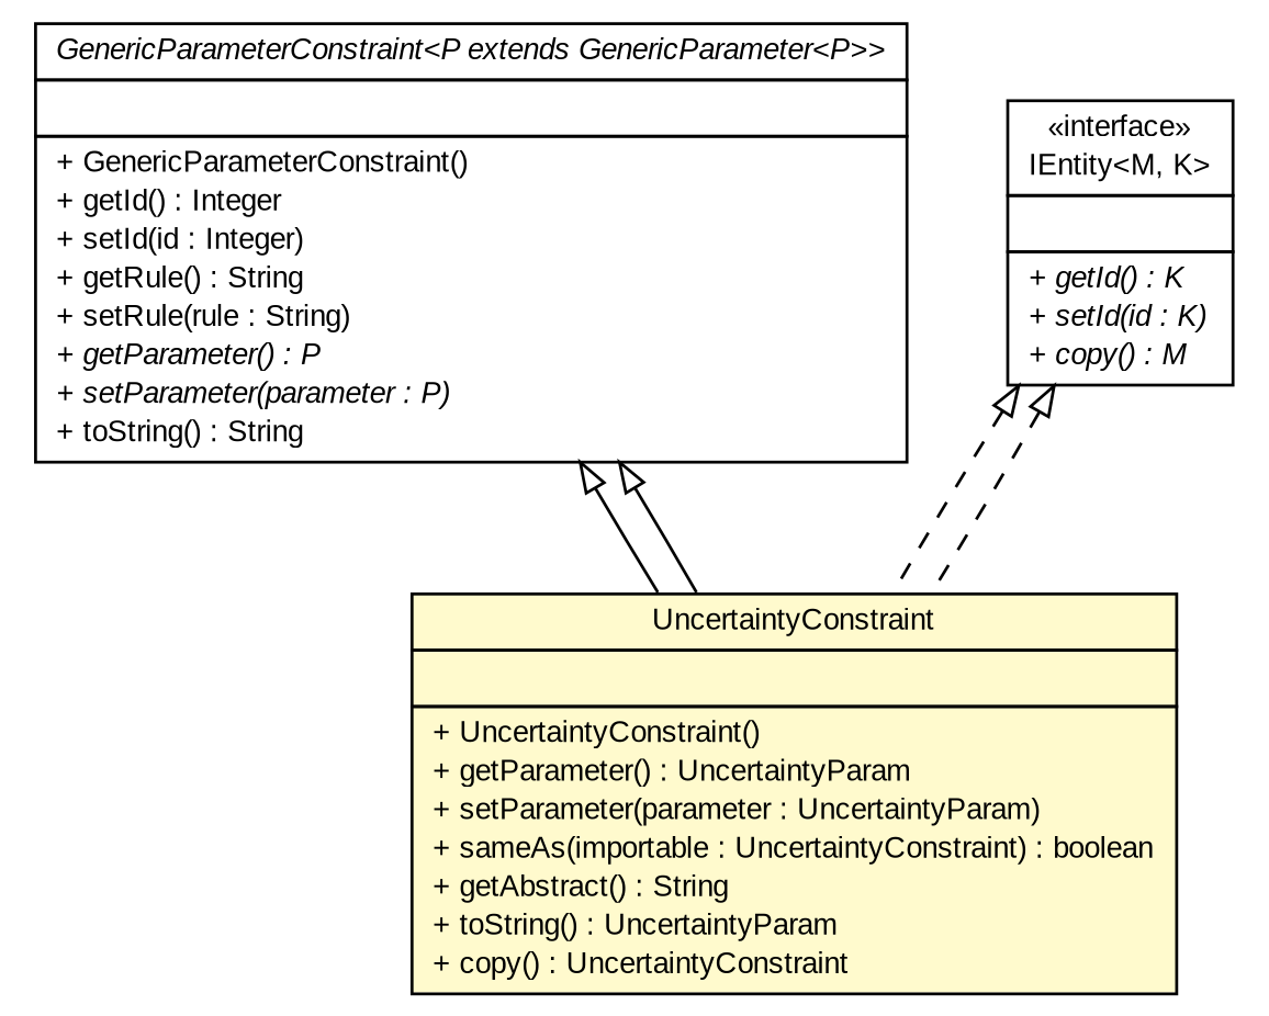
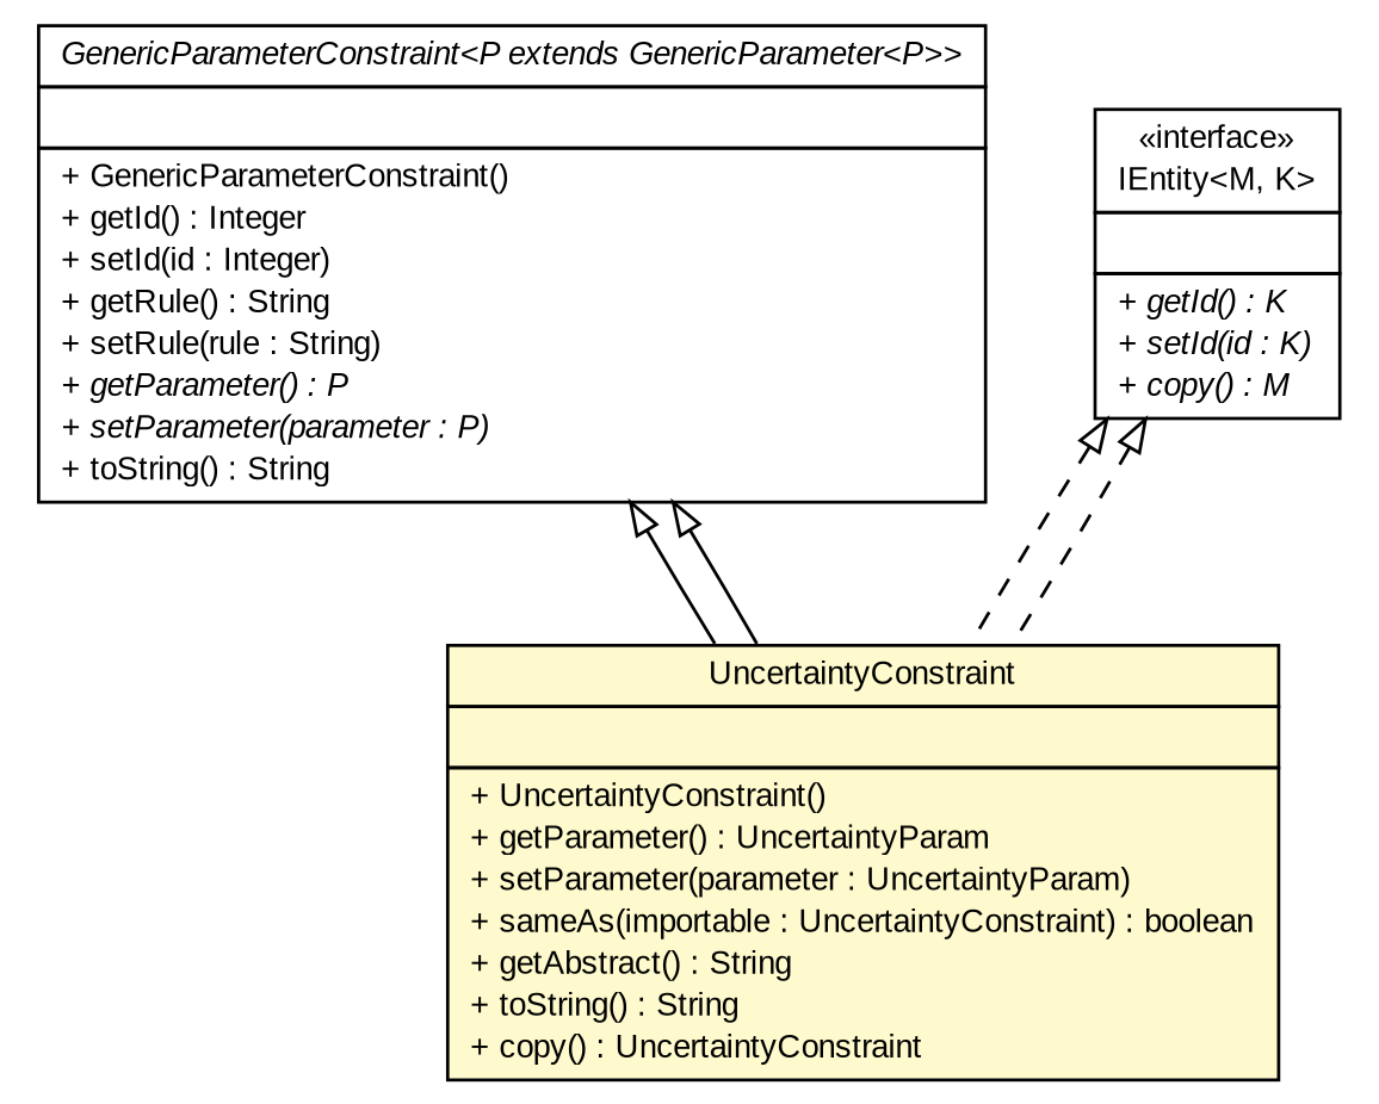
  digraph {
    nodesep=0.25
    ranksep=0.5
    node [fontcolor=black fontname=arial fontsize=10.0 shape=plaintext]
    edge [arrowtail=empty dir=back fontname=arial fontsize=10 headport=p labelfontname=arial labelfontsize=10 tailport=p]
    n1 [label=<<table title="gov.sandia.cf.model.GenericParameterConstraint" border="0" cellborder="1" cellspacing="0" cellpadding="2" port="p" href="./GenericParameterConstraint.html"> 		<tr><td><table border="0" cellspacing="0" cellpadding="1"> <tr><td align="center" balign="center"><font face="arial italic"> GenericParameterConstraint&lt;P extends GenericParameter&lt;P&gt;&gt; </font></td></tr> 		</table></td></tr> 		<tr><td><table border="0" cellspacing="0" cellpadding="1"> <tr><td align="left" balign="left">  </td></tr> 		</table></td></tr> 		<tr><td><table border="0" cellspacing="0" cellpadding="1"> <tr><td align="left" balign="left"> + GenericParameterConstraint() </td></tr> <tr><td align="left" balign="left"> + getId() : Integer </td></tr> <tr><td align="left" balign="left"> + setId(id : Integer) </td></tr> <tr><td align="left" balign="left"> + getRule() : String </td></tr> <tr><td align="left" balign="left"> + setRule(rule : String) </td></tr> <tr><td align="left" balign="left"><font face="arial italic" point-size="10.0"> + getParameter() : P </font></td></tr> <tr><td align="left" balign="left"><font face="arial italic" point-size="10.0"> + setParameter(parameter : P) </font></td></tr> <tr><td align="left" balign="left"> + toString() : String </td></tr> 		</table></td></tr> 		</table>>]
-   n2 [label=<<table title="gov.sandia.cf.model.UncertaintyConstraint" border="0" cellborder="1" cellspacing="0" cellpadding="2" port="p" bgcolor="lemonChiffon" href="./UncertaintyConstraint.html"> 		<tr><td><table border="0" cellspacing="0" cellpadding="1"> <tr><td align="center" balign="center"> UncertaintyConstraint </td></tr> 		</table></td></tr> 		<tr><td><table border="0" cellspacing="0" cellpadding="1"> <tr><td align="left" balign="left">  </td></tr> 		</table></td></tr> 		<tr><td><table border="0" cellspacing="0" cellpadding="1"> <tr><td align="left" balign="left"> + UncertaintyConstraint() </td></tr> <tr><td align="left" balign="left"> + getParameter() : UncertaintyParam </td></tr> <tr><td align="left" balign="left"> + setParameter(parameter : UncertaintyParam) </td></tr> <tr><td align="left" balign="left"> + sameAs(importable : UncertaintyConstraint) : boolean </td></tr> <tr><td align="left" balign="left"> + getAbstract() : String </td></tr> <tr><td align="left" balign="left"> + toString() : UncertaintyParam </td></tr> <tr><td align="left" balign="left"> + copy() : UncertaintyConstraint </td></tr> 		</table></td></tr> 		</table>>]
+   n2 [label=<<table title="gov.sandia.cf.model.UncertaintyConstraint" border="0" cellborder="1" cellspacing="0" cellpadding="2" port="p" bgcolor="lemonChiffon" href="./UncertaintyConstraint.html"> 		<tr><td><table border="0" cellspacing="0" cellpadding="1"> <tr><td align="center" balign="center"> UncertaintyConstraint </td></tr> 		</table></td></tr> 		<tr><td><table border="0" cellspacing="0" cellpadding="1"> <tr><td align="left" balign="left">  </td></tr> 		</table></td></tr> 		<tr><td><table border="0" cellspacing="0" cellpadding="1"> <tr><td align="left" balign="left"> + UncertaintyConstraint() </td></tr> <tr><td align="left" balign="left"> + getParameter() : UncertaintyParam </td></tr> <tr><td align="left" balign="left"> + setParameter(parameter : UncertaintyParam) </td></tr> <tr><td align="left" balign="left"> + sameAs(importable : UncertaintyConstraint) : boolean </td></tr> <tr><td align="left" balign="left"> + getAbstract() : String </td></tr> <tr><td align="left" balign="left"> + toString() : String </td></tr> <tr><td align="left" balign="left"> + copy() : UncertaintyConstraint </td></tr> 		</table></td></tr> 		</table>>]
    n3 [label=<<table title="gov.sandia.cf.model.IEntity" border="0" cellborder="1" cellspacing="0" cellpadding="2" port="p" href="./IEntity.html"> 		<tr><td><table border="0" cellspacing="0" cellpadding="1"> <tr><td align="center" balign="center"> &#171;interface&#187; </td></tr> <tr><td align="center" balign="center"> IEntity&lt;M, K&gt; </td></tr> 		</table></td></tr> 		<tr><td><table border="0" cellspacing="0" cellpadding="1"> <tr><td align="left" balign="left">  </td></tr> 		</table></td></tr> 		<tr><td><table border="0" cellspacing="0" cellpadding="1"> <tr><td align="left" balign="left"><font face="arial italic" point-size="10.0"> + getId() : K </font></td></tr> <tr><td align="left" balign="left"><font face="arial italic" point-size="10.0"> + setId(id : K) </font></td></tr> <tr><td align="left" balign="left"><font face="arial italic" point-size="10.0"> + copy() : M </font></td></tr> 		</table></td></tr> 		</table>>]
    n1 -> n2
    n1 -> n2
    n3 -> n2 [style=dashed]
    n3 -> n2 [style=dashed]
  }
